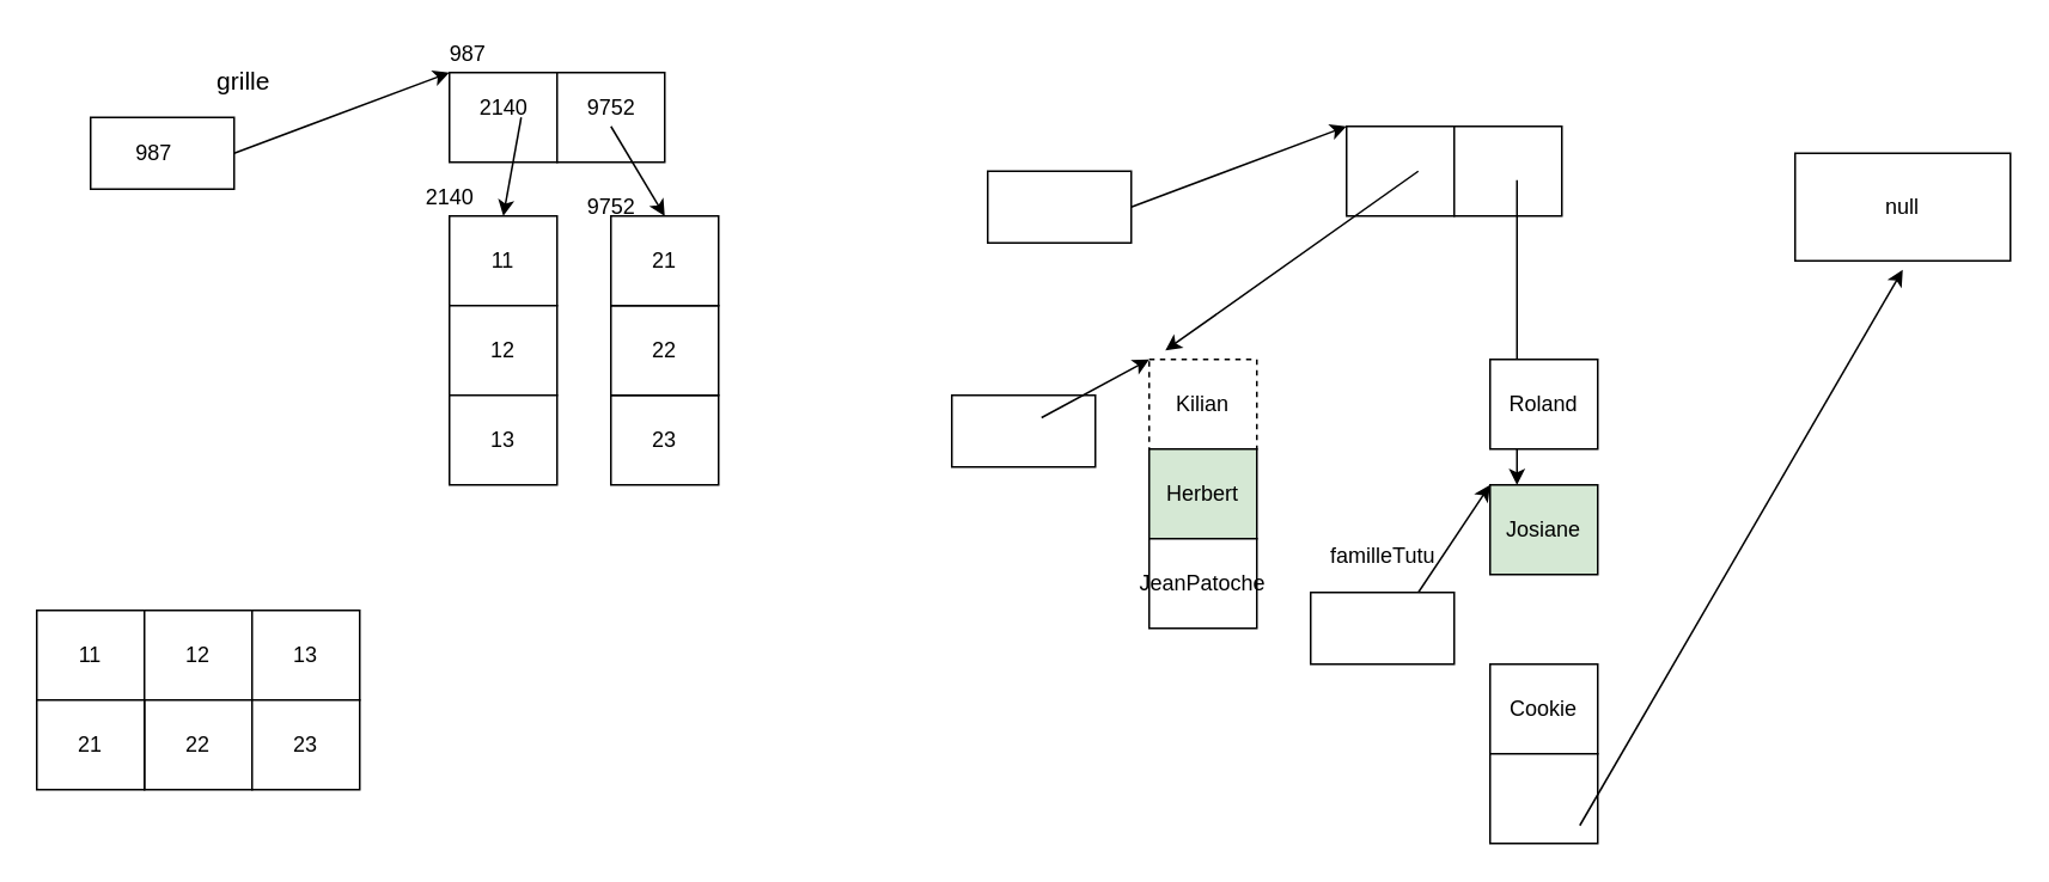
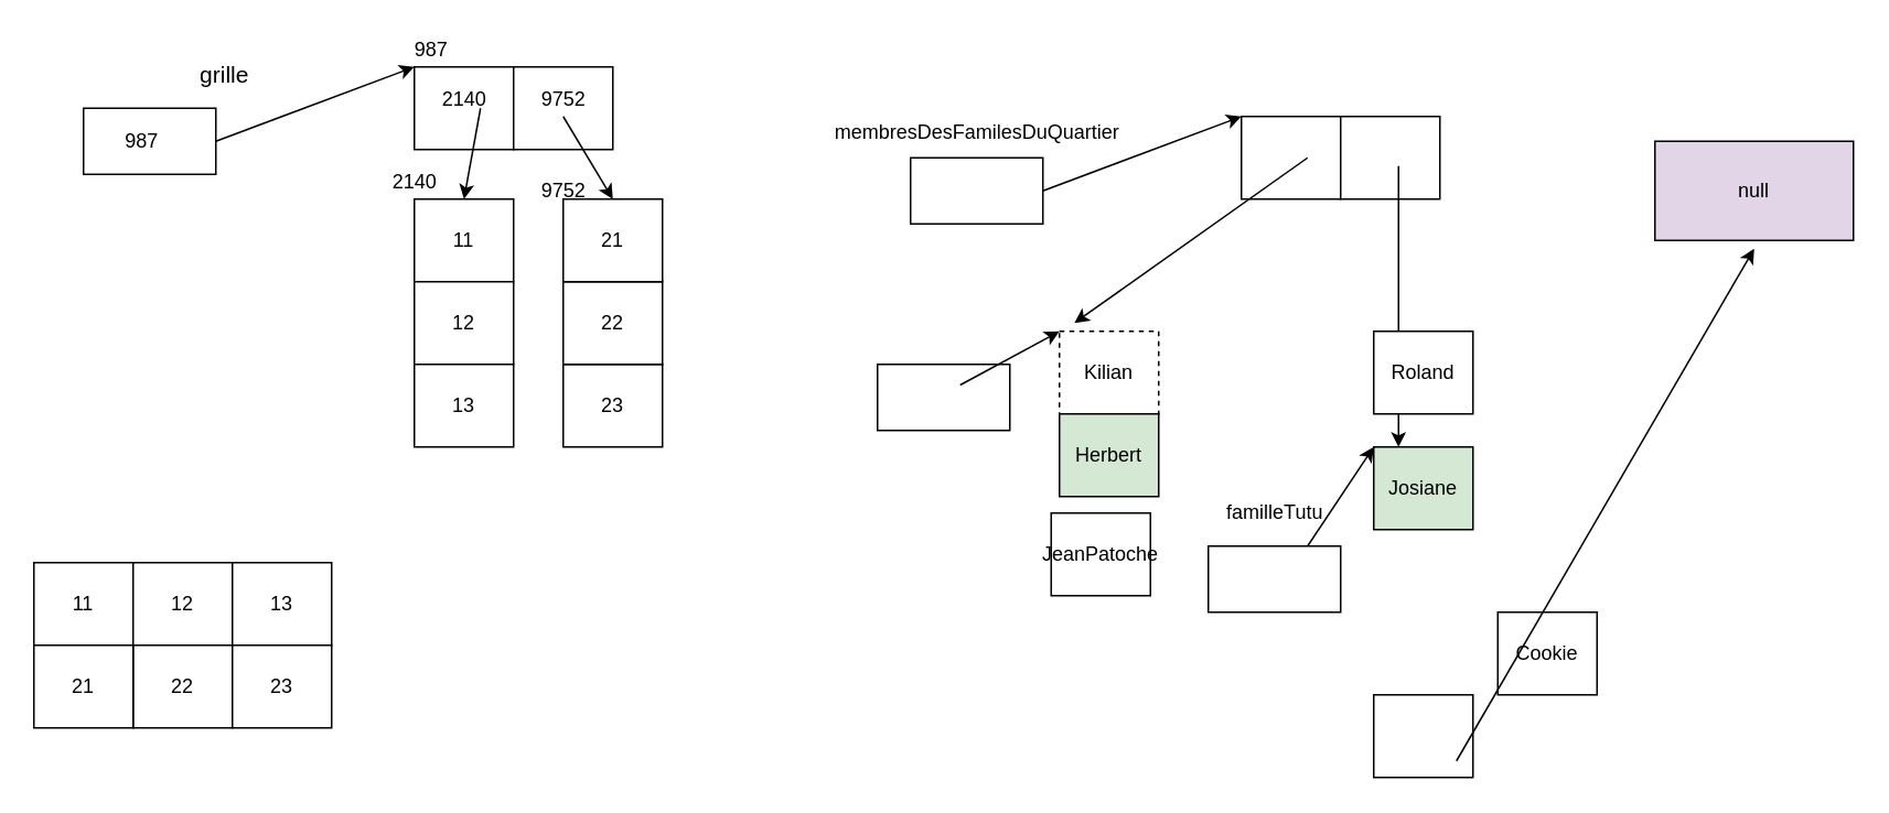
  <mxCell id="0" />
  <mxCell id="1" parent="0" />
  <mxCell id="2" value="11" style="rounded=0;whiteSpace=wrap;html=1;" vertex="1" parent="1"><mxGeometry x="20" y="340" width="60" height="50" as="geometry" /></mxCell>
  <mxCell id="3" value="12" style="rounded=0;whiteSpace=wrap;html=1;" vertex="1" parent="1"><mxGeometry x="80" y="340" width="60" height="50" as="geometry" /></mxCell>
  <mxCell id="4" value="13" style="rounded=0;whiteSpace=wrap;html=1;" vertex="1" parent="1"><mxGeometry x="140" y="340" width="60" height="50" as="geometry" /></mxCell>
  <mxCell id="5" value="22" style="rounded=0;whiteSpace=wrap;html=1;" vertex="1" parent="1"><mxGeometry x="80" y="390" width="60" height="50" as="geometry" /></mxCell>
  <mxCell id="6" value="21" style="rounded=0;whiteSpace=wrap;html=1;" vertex="1" parent="1"><mxGeometry x="20" y="390" width="60" height="50" as="geometry" /></mxCell>
  <mxCell id="7" value="23" style="rounded=0;whiteSpace=wrap;html=1;" vertex="1" parent="1"><mxGeometry x="140" y="390" width="60" height="50" as="geometry" /></mxCell>
  <mxCell id="8" value="" style="rounded=0;whiteSpace=wrap;html=1;" vertex="1" parent="1"><mxGeometry x="50" y="65" width="80" height="40" as="geometry" /></mxCell>
  <mxCell id="9" value="&lt;font style=&quot;font-size: 14px&quot;&gt;grille&lt;/font&gt;" style="text;html=1;align=center;verticalAlign=middle;resizable=0;points=[];autosize=1;strokeColor=none;" vertex="1" parent="1"><mxGeometry x="110" y="35" width="50" height="20" as="geometry" /></mxCell>
  <mxCell id="10" value="" style="endArrow=classic;html=1;exitX=1;exitY=0.5;exitDx=0;exitDy=0;entryX=0;entryY=0;entryDx=0;entryDy=0;" edge="1" parent="1" source="8" target="11"><mxGeometry width="50" height="50" relative="1" as="geometry"><mxPoint x="330" y="250" as="sourcePoint" /><mxPoint x="380" y="200" as="targetPoint" /></mxGeometry></mxCell>
  <mxCell id="11" value="" style="rounded=0;whiteSpace=wrap;html=1;" vertex="1" parent="1"><mxGeometry x="250" y="40" width="60" height="50" as="geometry" /></mxCell>
  <mxCell id="12" value="" style="rounded=0;whiteSpace=wrap;html=1;" vertex="1" parent="1"><mxGeometry x="310" y="40" width="60" height="50" as="geometry" /></mxCell>
  <mxCell id="13" value="11" style="rounded=0;whiteSpace=wrap;html=1;" vertex="1" parent="1"><mxGeometry x="250" y="120" width="60" height="50" as="geometry" /></mxCell>
  <mxCell id="14" value="12" style="rounded=0;whiteSpace=wrap;html=1;" vertex="1" parent="1"><mxGeometry x="250" y="170" width="60" height="50" as="geometry" /></mxCell>
  <mxCell id="15" value="13" style="rounded=0;whiteSpace=wrap;html=1;" vertex="1" parent="1"><mxGeometry x="250" y="220" width="60" height="50" as="geometry" /></mxCell>
  <mxCell id="16" value="23" style="rounded=0;whiteSpace=wrap;html=1;" vertex="1" parent="1"><mxGeometry x="340" y="220" width="60" height="50" as="geometry" /></mxCell>
  <mxCell id="17" value="22" style="rounded=0;whiteSpace=wrap;html=1;" vertex="1" parent="1"><mxGeometry x="340" y="170" width="60" height="50" as="geometry" /></mxCell>
  <mxCell id="18" value="21" style="rounded=0;whiteSpace=wrap;html=1;" vertex="1" parent="1"><mxGeometry x="340" y="120" width="60" height="50" as="geometry" /></mxCell>
  <mxCell id="19" value="" style="endArrow=classic;html=1;entryX=0.5;entryY=0;entryDx=0;entryDy=0;" edge="1" parent="1" target="18"><mxGeometry width="50" height="50" relative="1" as="geometry"><mxPoint x="340" y="70" as="sourcePoint" /><mxPoint x="370" y="110" as="targetPoint" /></mxGeometry></mxCell>
  <mxCell id="20" value="" style="endArrow=classic;html=1;entryX=0.5;entryY=0;entryDx=0;entryDy=0;" edge="1" parent="1" target="13"><mxGeometry width="50" height="50" relative="1" as="geometry"><mxPoint x="290" y="65" as="sourcePoint" /><mxPoint x="220" y="135" as="targetPoint" /></mxGeometry></mxCell>
  <mxCell id="21" value="987" style="text;html=1;align=center;verticalAlign=middle;resizable=0;points=[];autosize=1;strokeColor=none;" vertex="1" parent="1"><mxGeometry x="240" y="20" width="40" height="20" as="geometry" /></mxCell>
  <mxCell id="22" value="987" style="text;html=1;align=center;verticalAlign=middle;resizable=0;points=[];autosize=1;strokeColor=none;" vertex="1" parent="1"><mxGeometry x="65" y="75" width="40" height="20" as="geometry" /></mxCell>
  <mxCell id="23" value="2140" style="text;html=1;align=center;verticalAlign=middle;resizable=0;points=[];autosize=1;strokeColor=none;" vertex="1" parent="1"><mxGeometry x="230" y="100" width="40" height="20" as="geometry" /></mxCell>
  <mxCell id="24" value="9752" style="text;html=1;align=center;verticalAlign=middle;resizable=0;points=[];autosize=1;strokeColor=none;" vertex="1" parent="1"><mxGeometry x="320" y="105" width="40" height="20" as="geometry" /></mxCell>
  <mxCell id="25" value="2140" style="text;html=1;align=center;verticalAlign=middle;resizable=0;points=[];autosize=1;strokeColor=none;" vertex="1" parent="1"><mxGeometry x="260" y="50" width="40" height="20" as="geometry" /></mxCell>
  <mxCell id="26" value="9752" style="text;html=1;align=center;verticalAlign=middle;resizable=0;points=[];autosize=1;strokeColor=none;" vertex="1" parent="1"><mxGeometry x="320" y="50" width="40" height="20" as="geometry" /></mxCell>
  <mxCell id="27" value="" style="rounded=0;whiteSpace=wrap;html=1;" vertex="1" parent="1"><mxGeometry x="550" y="95" width="80" height="40" as="geometry" /></mxCell>
+ <mxCell id="28" value="membresDesFamilesDuQuartier" style="text;html=1;align=center;verticalAlign=middle;resizable=0;points=[];autosize=1;strokeColor=none;" vertex="1" parent="1"><mxGeometry x="490" y="70" width="200" height="20" as="geometry" /></mxCell>
  <mxCell id="29" value="" style="endArrow=classic;html=1;exitX=1;exitY=0.5;exitDx=0;exitDy=0;entryX=0;entryY=0;entryDx=0;entryDy=0;" edge="1" parent="1" source="27" target="30"><mxGeometry width="50" height="50" relative="1" as="geometry"><mxPoint x="830" y="280" as="sourcePoint" /><mxPoint x="880" y="230" as="targetPoint" /></mxGeometry></mxCell>
  <mxCell id="30" value="" style="rounded=0;whiteSpace=wrap;html=1;" vertex="1" parent="1"><mxGeometry x="750" y="70" width="60" height="50" as="geometry" /></mxCell>
  <mxCell id="31" value="" style="rounded=0;whiteSpace=wrap;html=1;" vertex="1" parent="1"><mxGeometry x="810" y="70" width="60" height="50" as="geometry" /></mxCell>
  <mxCell id="32" value="" style="endArrow=classic;html=1;" edge="1" parent="1"><mxGeometry width="50" height="50" relative="1" as="geometry"><mxPoint x="845" y="100" as="sourcePoint" /><mxPoint x="845" y="270" as="targetPoint" /></mxGeometry></mxCell>
  <mxCell id="33" value="" style="endArrow=classic;html=1;entryX=0.15;entryY=-0.1;entryDx=0;entryDy=0;entryPerimeter=0;" edge="1" parent="1" target="35"><mxGeometry width="50" height="50" relative="1" as="geometry"><mxPoint x="790" y="95" as="sourcePoint" /><mxPoint x="790" y="160" as="targetPoint" /></mxGeometry></mxCell>
- <mxCell id="34" value="null" style="whiteSpace=wrap;html=1;" vertex="1" parent="1"><mxGeometry x="1000" y="85" width="120" height="60" as="geometry" /></mxCell>
+ <mxCell id="34" value="null" style="whiteSpace=wrap;html=1;fillColor=#e1d5e7;" vertex="1" parent="1"><mxGeometry x="1000" y="85" width="120" height="60" as="geometry" /></mxCell>
  <mxCell id="35" value="Kilian" style="rounded=0;whiteSpace=wrap;html=1;dashed=1;" vertex="1" parent="1"><mxGeometry x="640" y="200" width="60" height="50" as="geometry" /></mxCell>
  <mxCell id="36" value="Herbert" style="rounded=0;whiteSpace=wrap;html=1;fillColor=#d5e8d4;" vertex="1" parent="1"><mxGeometry x="640" y="250" width="60" height="50" as="geometry" /></mxCell>
- <mxCell id="37" value="JeanPatoche" style="rounded=0;whiteSpace=wrap;html=1;" vertex="1" parent="1"><mxGeometry x="640" y="300" width="60" height="50" as="geometry" /></mxCell>
+ <mxCell id="37" value="JeanPatoche" style="rounded=0;whiteSpace=wrap;html=1;" vertex="1" parent="1"><mxGeometry x="635" y="310" width="60" height="50" as="geometry" /></mxCell>
  <mxCell id="38" value="" style="rounded=0;whiteSpace=wrap;html=1;" vertex="1" parent="1"><mxGeometry x="530" y="220" width="80" height="40" as="geometry" /></mxCell>
  <mxCell id="39" value="" style="endArrow=classic;html=1;exitX=1;exitY=0.5;exitDx=0;exitDy=0;entryX=0;entryY=0;entryDx=0;entryDy=0;" edge="1" parent="1" target="35"><mxGeometry width="50" height="50" relative="1" as="geometry"><mxPoint x="580" y="232.5" as="sourcePoint" /><mxPoint x="700" y="187.5" as="targetPoint" /></mxGeometry></mxCell>
  <mxCell id="40" value="Josiane" style="rounded=0;whiteSpace=wrap;html=1;fillColor=#d5e8d4;" vertex="1" parent="1"><mxGeometry x="830" y="270" width="60" height="50" as="geometry" /></mxCell>
  <mxCell id="41" value="Roland" style="rounded=0;whiteSpace=wrap;html=1;" vertex="1" parent="1"><mxGeometry x="830" y="200" width="60" height="50" as="geometry" /></mxCell>
- <mxCell id="42" value="Cookie" style="rounded=0;whiteSpace=wrap;html=1;" vertex="1" parent="1"><mxGeometry x="830" y="370" width="60" height="50" as="geometry" /></mxCell>
+ <mxCell id="42" value="Cookie" style="rounded=0;whiteSpace=wrap;html=1;" vertex="1" parent="1"><mxGeometry x="905" y="370" width="60" height="50" as="geometry" /></mxCell>
  <mxCell id="43" value="" style="rounded=0;whiteSpace=wrap;html=1;" vertex="1" parent="1"><mxGeometry x="830" y="420" width="60" height="50" as="geometry" /></mxCell>
  <mxCell id="44" value="" style="endArrow=classic;html=1;" edge="1" parent="1"><mxGeometry width="50" height="50" relative="1" as="geometry"><mxPoint x="880" y="460" as="sourcePoint" /><mxPoint x="1060" y="150" as="targetPoint" /></mxGeometry></mxCell>
  <mxCell id="45" value="" style="rounded=0;whiteSpace=wrap;html=1;" vertex="1" parent="1"><mxGeometry x="730" y="330" width="80" height="40" as="geometry" /></mxCell>
  <mxCell id="46" value="familleTutu" style="text;html=1;align=center;verticalAlign=middle;resizable=0;points=[];autosize=1;strokeColor=none;" vertex="1" parent="1"><mxGeometry x="730" y="300" width="80" height="20" as="geometry" /></mxCell>
  <mxCell id="47" value="" style="endArrow=classic;html=1;exitX=1;exitY=0.5;exitDx=0;exitDy=0;entryX=0;entryY=0;entryDx=0;entryDy=0;" edge="1" parent="1" target="40"><mxGeometry width="50" height="50" relative="1" as="geometry"><mxPoint x="790" y="330" as="sourcePoint" /><mxPoint x="850" y="297.5" as="targetPoint" /></mxGeometry></mxCell>
